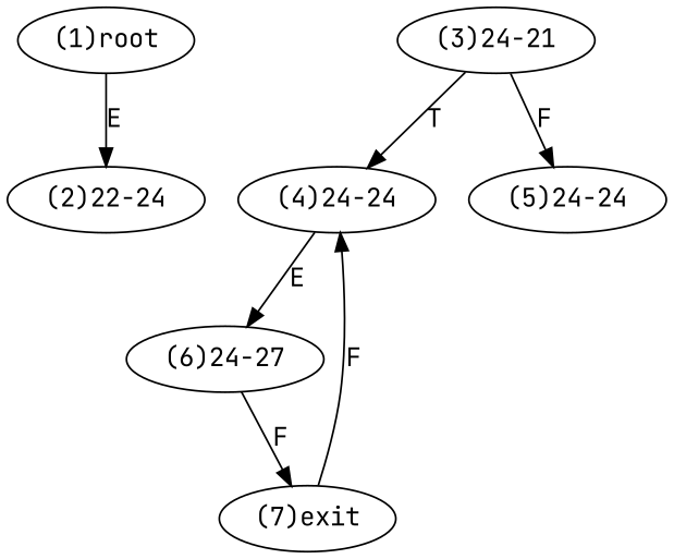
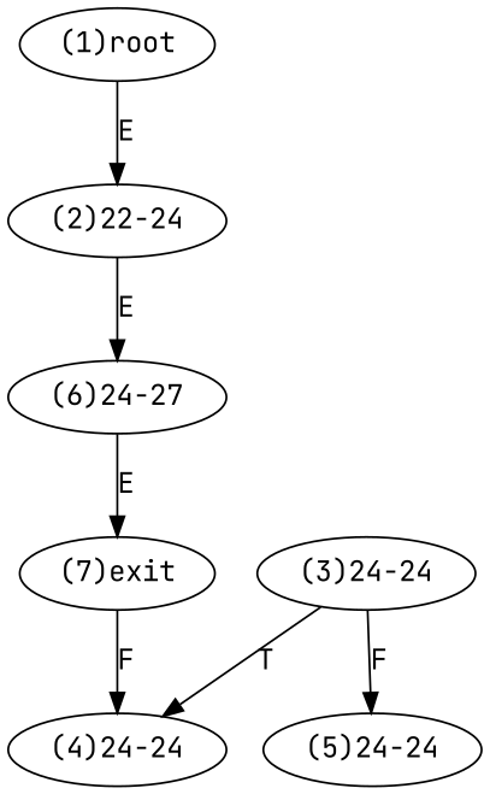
  digraph {
    fontname="JetBrains Mono"
    node [fontname="JetBrains Mono"]
    edge [fontname="JetBrains Mono"]
    n1 [label="(1)root"]
    n2 [label="(2)22-24"]
-   n3 [label="(3)24-21"]
+   n3 [label="(3)24-24"]
    n4 [label="(4)24-24"]
    n5 [label="(5)24-24"]
    n6 [label="(6)24-27"]
    n7 [label="(7)exit"]
    n1 -> n2 [label=E]
    n3 -> n4 [label=T]
    n3 -> n5 [label=F]
-   n4 -> n6 [label=E]
-   n6 -> n7 [label=F]
+   n2 -> n6 [label=E]
+   n6 -> n7 [label=E]
    n7 -> n4 [label=F]
  }
